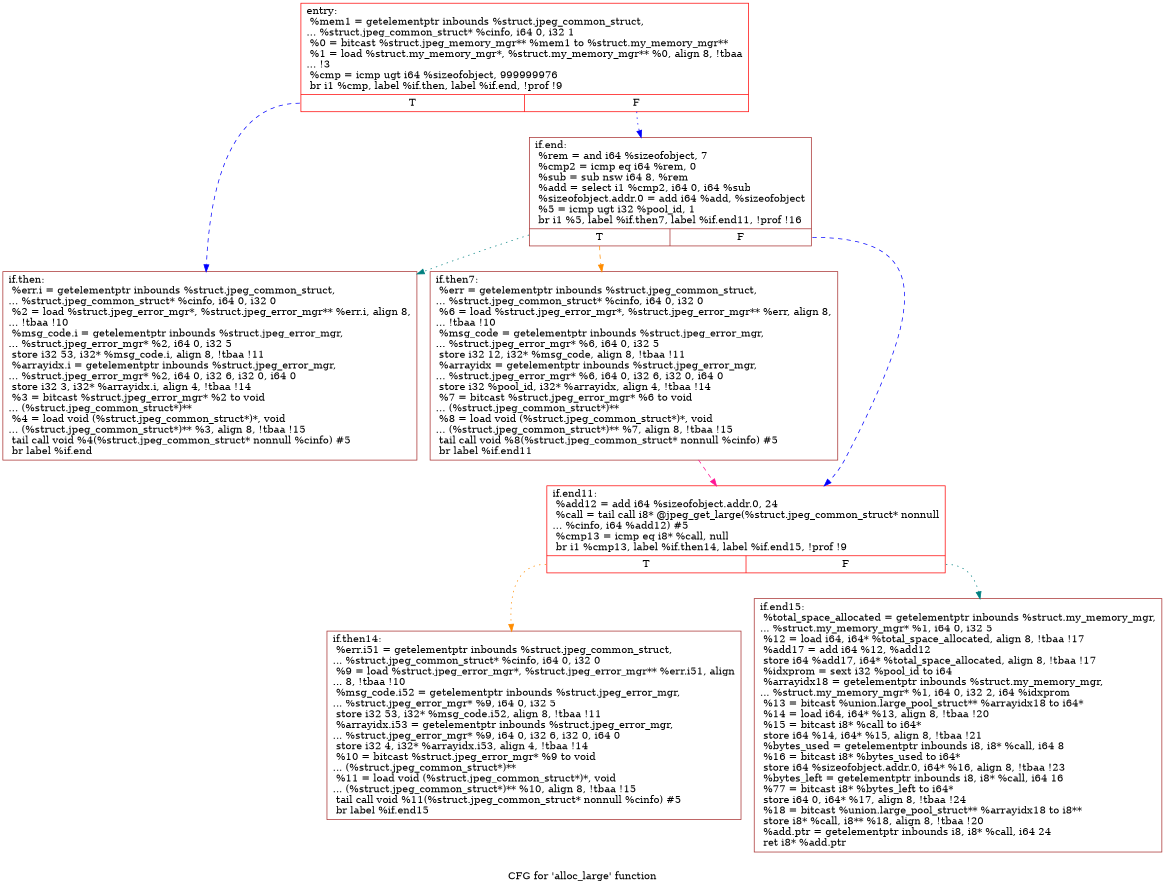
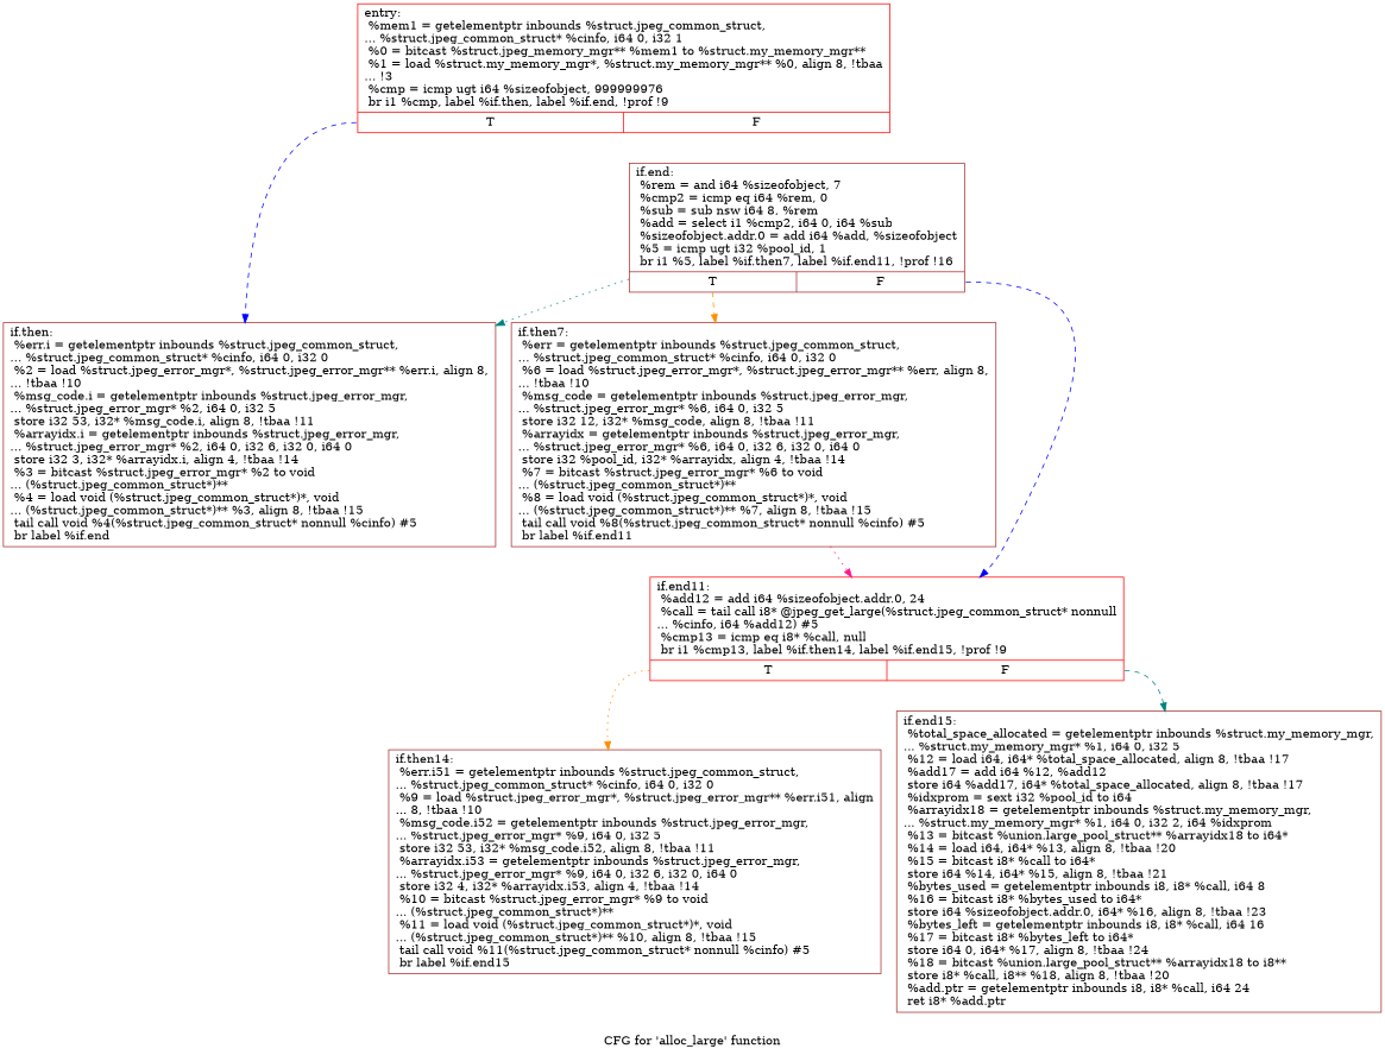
  digraph {
    label="CFG for 'alloc_large' function"
    node [color=brown shape=record]
    edge [color=blue style=dashed tailport=s0]
    n1 [color=red label="{entry:\l  %mem1 = getelementptr inbounds %struct.jpeg_common_struct,\l... %struct.jpeg_common_struct* %cinfo, i64 0, i32 1\l  %0 = bitcast %struct.jpeg_memory_mgr** %mem1 to %struct.my_memory_mgr**\l  %1 = load %struct.my_memory_mgr*, %struct.my_memory_mgr** %0, align 8, !tbaa\l... !3\l  %cmp = icmp ugt i64 %sizeofobject, 999999976\l  br i1 %cmp, label %if.then, label %if.end, !prof !9\l|{<s0>T|<s1>F}}"]
    n2 [label="{if.then:                                          \l  %err.i = getelementptr inbounds %struct.jpeg_common_struct,\l... %struct.jpeg_common_struct* %cinfo, i64 0, i32 0\l  %2 = load %struct.jpeg_error_mgr*, %struct.jpeg_error_mgr** %err.i, align 8,\l... !tbaa !10\l  %msg_code.i = getelementptr inbounds %struct.jpeg_error_mgr,\l... %struct.jpeg_error_mgr* %2, i64 0, i32 5\l  store i32 53, i32* %msg_code.i, align 8, !tbaa !11\l  %arrayidx.i = getelementptr inbounds %struct.jpeg_error_mgr,\l... %struct.jpeg_error_mgr* %2, i64 0, i32 6, i32 0, i64 0\l  store i32 3, i32* %arrayidx.i, align 4, !tbaa !14\l  %3 = bitcast %struct.jpeg_error_mgr* %2 to void\l... (%struct.jpeg_common_struct*)**\l  %4 = load void (%struct.jpeg_common_struct*)*, void\l... (%struct.jpeg_common_struct*)** %3, align 8, !tbaa !15\l  tail call void %4(%struct.jpeg_common_struct* nonnull %cinfo) #5\l  br label %if.end\l}"]
    n3 [label="{if.end:                                           \l  %rem = and i64 %sizeofobject, 7\l  %cmp2 = icmp eq i64 %rem, 0\l  %sub = sub nsw i64 8, %rem\l  %add = select i1 %cmp2, i64 0, i64 %sub\l  %sizeofobject.addr.0 = add i64 %add, %sizeofobject\l  %5 = icmp ugt i32 %pool_id, 1\l  br i1 %5, label %if.then7, label %if.end11, !prof !16\l|{<s0>T|<s1>F}}"]
    n4 [label="{if.then7:                                         \l  %err = getelementptr inbounds %struct.jpeg_common_struct,\l... %struct.jpeg_common_struct* %cinfo, i64 0, i32 0\l  %6 = load %struct.jpeg_error_mgr*, %struct.jpeg_error_mgr** %err, align 8,\l... !tbaa !10\l  %msg_code = getelementptr inbounds %struct.jpeg_error_mgr,\l... %struct.jpeg_error_mgr* %6, i64 0, i32 5\l  store i32 12, i32* %msg_code, align 8, !tbaa !11\l  %arrayidx = getelementptr inbounds %struct.jpeg_error_mgr,\l... %struct.jpeg_error_mgr* %6, i64 0, i32 6, i32 0, i64 0\l  store i32 %pool_id, i32* %arrayidx, align 4, !tbaa !14\l  %7 = bitcast %struct.jpeg_error_mgr* %6 to void\l... (%struct.jpeg_common_struct*)**\l  %8 = load void (%struct.jpeg_common_struct*)*, void\l... (%struct.jpeg_common_struct*)** %7, align 8, !tbaa !15\l  tail call void %8(%struct.jpeg_common_struct* nonnull %cinfo) #5\l  br label %if.end11\l}"]
    n5 [color=red label="{if.end11:                                         \l  %add12 = add i64 %sizeofobject.addr.0, 24\l  %call = tail call i8* @jpeg_get_large(%struct.jpeg_common_struct* nonnull\l... %cinfo, i64 %add12) #5\l  %cmp13 = icmp eq i8* %call, null\l  br i1 %cmp13, label %if.then14, label %if.end15, !prof !9\l|{<s0>T|<s1>F}}"]
    n6 [label="{if.then14:                                        \l  %err.i51 = getelementptr inbounds %struct.jpeg_common_struct,\l... %struct.jpeg_common_struct* %cinfo, i64 0, i32 0\l  %9 = load %struct.jpeg_error_mgr*, %struct.jpeg_error_mgr** %err.i51, align\l... 8, !tbaa !10\l  %msg_code.i52 = getelementptr inbounds %struct.jpeg_error_mgr,\l... %struct.jpeg_error_mgr* %9, i64 0, i32 5\l  store i32 53, i32* %msg_code.i52, align 8, !tbaa !11\l  %arrayidx.i53 = getelementptr inbounds %struct.jpeg_error_mgr,\l... %struct.jpeg_error_mgr* %9, i64 0, i32 6, i32 0, i64 0\l  store i32 4, i32* %arrayidx.i53, align 4, !tbaa !14\l  %10 = bitcast %struct.jpeg_error_mgr* %9 to void\l... (%struct.jpeg_common_struct*)**\l  %11 = load void (%struct.jpeg_common_struct*)*, void\l... (%struct.jpeg_common_struct*)** %10, align 8, !tbaa !15\l  tail call void %11(%struct.jpeg_common_struct* nonnull %cinfo) #5\l  br label %if.end15\l}"]
-   n7 [label="{if.end15:                                         \l  %total_space_allocated = getelementptr inbounds %struct.my_memory_mgr,\l... %struct.my_memory_mgr* %1, i64 0, i32 5\l  %12 = load i64, i64* %total_space_allocated, align 8, !tbaa !17\l  %add17 = add i64 %12, %add12\l  store i64 %add17, i64* %total_space_allocated, align 8, !tbaa !17\l  %idxprom = sext i32 %pool_id to i64\l  %arrayidx18 = getelementptr inbounds %struct.my_memory_mgr,\l... %struct.my_memory_mgr* %1, i64 0, i32 2, i64 %idxprom\l  %13 = bitcast %union.large_pool_struct** %arrayidx18 to i64*\l  %14 = load i64, i64* %13, align 8, !tbaa !20\l  %15 = bitcast i8* %call to i64*\l  store i64 %14, i64* %15, align 8, !tbaa !21\l  %bytes_used = getelementptr inbounds i8, i8* %call, i64 8\l  %16 = bitcast i8* %bytes_used to i64*\l  store i64 %sizeofobject.addr.0, i64* %16, align 8, !tbaa !23\l  %bytes_left = getelementptr inbounds i8, i8* %call, i64 16\l  %77 = bitcast i8* %bytes_left to i64*\l  store i64 0, i64* %17, align 8, !tbaa !24\l  %18 = bitcast %union.large_pool_struct** %arrayidx18 to i8**\l  store i8* %call, i8** %18, align 8, !tbaa !20\l  %add.ptr = getelementptr inbounds i8, i8* %call, i64 24\l  ret i8* %add.ptr\l}"]
+   n7 [label="{if.end15:                                         \l  %total_space_allocated = getelementptr inbounds %struct.my_memory_mgr,\l... %struct.my_memory_mgr* %1, i64 0, i32 5\l  %12 = load i64, i64* %total_space_allocated, align 8, !tbaa !17\l  %add17 = add i64 %12, %add12\l  store i64 %add17, i64* %total_space_allocated, align 8, !tbaa !17\l  %idxprom = sext i32 %pool_id to i64\l  %arrayidx18 = getelementptr inbounds %struct.my_memory_mgr,\l... %struct.my_memory_mgr* %1, i64 0, i32 2, i64 %idxprom\l  %13 = bitcast %union.large_pool_struct** %arrayidx18 to i64*\l  %14 = load i64, i64* %13, align 8, !tbaa !20\l  %15 = bitcast i8* %call to i64*\l  store i64 %14, i64* %15, align 8, !tbaa !21\l  %bytes_used = getelementptr inbounds i8, i8* %call, i64 8\l  %16 = bitcast i8* %bytes_used to i64*\l  store i64 %sizeofobject.addr.0, i64* %16, align 8, !tbaa !23\l  %bytes_left = getelementptr inbounds i8, i8* %call, i64 16\l  %17 = bitcast i8* %bytes_left to i64*\l  store i64 0, i64* %17, align 8, !tbaa !24\l  %18 = bitcast %union.large_pool_struct** %arrayidx18 to i8**\l  store i8* %call, i8** %18, align 8, !tbaa !20\l  %add.ptr = getelementptr inbounds i8, i8* %call, i64 24\l  ret i8* %add.ptr\l}"]
    n1 -> n2
-   n1 -> n3 [style=dotted tailport=s1]
    n3 -> n2 [color=teal style=dotted tailport=""]
    n3 -> n4 [color=darkorange]
    n3 -> n5 [tailport=s1]
-   n4 -> n5 [color=deeppink tailport=""]
+   n4 -> n5 [color=deeppink style=dotted tailport=""]
    n5 -> n6 [color=darkorange style=dotted]
-   n5 -> n7 [color=teal style=dotted tailport=s1]
+   n5 -> n7 [color=teal tailport=s1]
  }
